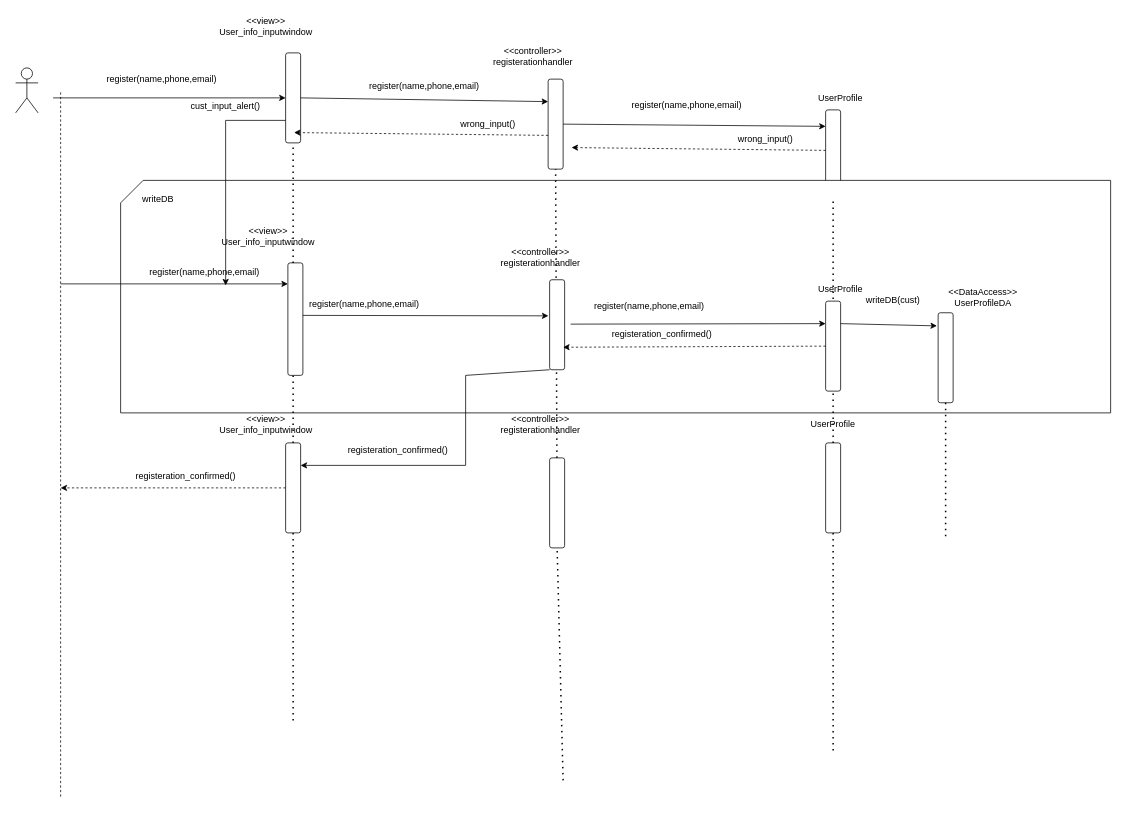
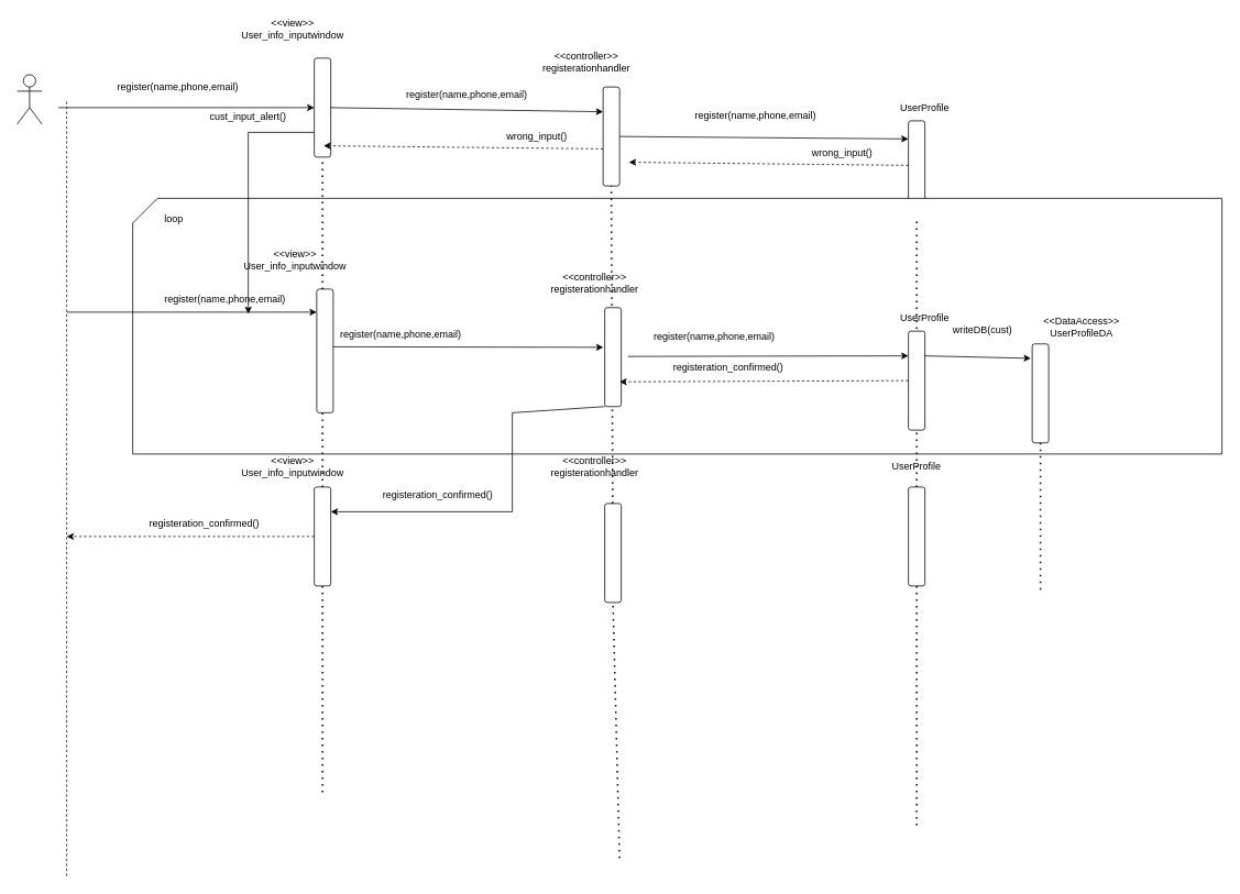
  <mxCell id="0" />
  <mxCell id="1" parent="0" />
  <mxCell id="2" value="" style="shape=umlActor;verticalLabelPosition=bottom;verticalAlign=top;html=1;outlineConnect=0;" parent="1" vertex="1"><mxGeometry x="20" y="90" width="30" height="60" as="geometry" /></mxCell>
  <mxCell id="3" value="" style="endArrow=none;dashed=1;html=1;rounded=0;" parent="1" edge="1"><mxGeometry width="50" height="50" relative="1" as="geometry"><mxPoint x="80" y="1061.667" as="sourcePoint" /><mxPoint x="80" y="120" as="targetPoint" /></mxGeometry></mxCell>
  <mxCell id="4" value="" style="endArrow=classic;html=1;rounded=0;" parent="1" target="5" edge="1"><mxGeometry width="50" height="50" relative="1" as="geometry"><mxPoint x="70" y="130" as="sourcePoint" /><mxPoint x="220" y="130" as="targetPoint" /></mxGeometry></mxCell>
  <mxCell id="5" value="" style="rounded=1;whiteSpace=wrap;html=1;direction=south;" parent="1" vertex="1"><mxGeometry x="380" y="70" width="20" height="120" as="geometry" /></mxCell>
  <mxCell id="6" value="&amp;lt;&amp;lt;view&amp;gt;&amp;gt;&lt;div&gt;User_info_inputwindow&lt;/div&gt;" style="text;html=1;align=center;verticalAlign=middle;whiteSpace=wrap;rounded=0;" parent="1" vertex="1"><mxGeometry x="324" y="20" width="60" height="30" as="geometry" /></mxCell>
  <mxCell id="7" value="" style="rounded=1;whiteSpace=wrap;html=1;direction=south;" parent="1" vertex="1"><mxGeometry x="730" y="105" width="20" height="120" as="geometry" /></mxCell>
  <mxCell id="8" value="" style="endArrow=classic;html=1;rounded=0;exitX=0.5;exitY=0;exitDx=0;exitDy=0;entryX=0.25;entryY=1;entryDx=0;entryDy=0;" parent="1" source="5" target="7" edge="1"><mxGeometry width="50" height="50" relative="1" as="geometry"><mxPoint x="470" y="130" as="sourcePoint" /><mxPoint x="730" y="130" as="targetPoint" /></mxGeometry></mxCell>
  <mxCell id="9" value="&amp;lt;&amp;lt;controller&amp;gt;&amp;gt;&lt;div&gt;registerationhandler&lt;/div&gt;" style="text;html=1;align=center;verticalAlign=middle;whiteSpace=wrap;rounded=0;" parent="1" vertex="1"><mxGeometry x="680" y="60" width="60" height="30" as="geometry" /></mxCell>
  <mxCell id="10" value="" style="endArrow=classic;html=1;rounded=0;exitX=0.5;exitY=0;exitDx=0;exitDy=0;entryX=0.183;entryY=1;entryDx=0;entryDy=0;entryPerimeter=0;" parent="1" source="7" target="11" edge="1"><mxGeometry width="50" height="50" relative="1" as="geometry"><mxPoint x="624" y="160" as="sourcePoint" /><mxPoint x="784" y="220" as="targetPoint" /></mxGeometry></mxCell>
  <mxCell id="11" value="" style="rounded=1;whiteSpace=wrap;html=1;direction=south;" parent="1" vertex="1"><mxGeometry x="1100" y="146" width="20" height="120" as="geometry" /></mxCell>
  <mxCell id="12" value="UserProfile" style="text;html=1;align=center;verticalAlign=middle;whiteSpace=wrap;rounded=0;" parent="1" vertex="1"><mxGeometry x="1090" y="115" width="60" height="30" as="geometry" /></mxCell>
  <mxCell id="13" value="register(name,phone,email)" style="text;html=1;align=center;verticalAlign=middle;whiteSpace=wrap;rounded=0;" parent="1" vertex="1"><mxGeometry x="160" y="70" width="110" height="70" as="geometry" /></mxCell>
  <mxCell id="14" value="register(name,phone,email)" style="text;html=1;align=center;verticalAlign=middle;whiteSpace=wrap;rounded=0;" parent="1" vertex="1"><mxGeometry x="510" y="80" width="110" height="70" as="geometry" /></mxCell>
  <mxCell id="15" value="register(name,phone,email)" style="text;html=1;align=center;verticalAlign=middle;whiteSpace=wrap;rounded=0;" parent="1" vertex="1"><mxGeometry x="860" y="105" width="110" height="70" as="geometry" /></mxCell>
  <mxCell id="16" value="" style="shape=card;whiteSpace=wrap;html=1;" parent="1" vertex="1"><mxGeometry x="160" y="240" width="1320" height="310" as="geometry" /></mxCell>
  <mxCell id="17" value="" style="endArrow=none;dashed=1;html=1;dashPattern=1 3;strokeWidth=2;rounded=0;entryX=1;entryY=0.5;entryDx=0;entryDy=0;" parent="1" source="37" target="5" edge="1"><mxGeometry width="50" height="50" relative="1" as="geometry"><mxPoint x="390" y="960" as="sourcePoint" /><mxPoint x="590" y="430" as="targetPoint" /></mxGeometry></mxCell>
  <mxCell id="18" value="" style="endArrow=none;dashed=1;html=1;dashPattern=1 3;strokeWidth=2;rounded=0;entryX=1;entryY=0.5;entryDx=0;entryDy=0;" parent="1" source="33" edge="1"><mxGeometry width="50" height="50" relative="1" as="geometry"><mxPoint x="750" y="1040" as="sourcePoint" /><mxPoint x="740" y="225" as="targetPoint" /></mxGeometry></mxCell>
  <mxCell id="19" value="" style="endArrow=none;dashed=1;html=1;dashPattern=1 3;strokeWidth=2;rounded=0;entryX=1;entryY=0.5;entryDx=0;entryDy=0;" parent="1" source="35" target="11" edge="1"><mxGeometry width="50" height="50" relative="1" as="geometry"><mxPoint x="1110" y="1000" as="sourcePoint" /><mxPoint x="870" y="620" as="targetPoint" /></mxGeometry></mxCell>
  <mxCell id="20" value="" style="rounded=1;whiteSpace=wrap;html=1;direction=south;" parent="1" vertex="1"><mxGeometry x="383" y="350" width="20" height="150" as="geometry" /></mxCell>
  <mxCell id="21" value="&amp;lt;&amp;lt;view&amp;gt;&amp;gt;&lt;div&gt;User_info_inputwindow&lt;/div&gt;" style="text;html=1;align=center;verticalAlign=middle;whiteSpace=wrap;rounded=0;" parent="1" vertex="1"><mxGeometry x="327" y="300" width="60" height="30" as="geometry" /></mxCell>
  <mxCell id="22" value="&amp;lt;&amp;lt;controller&amp;gt;&amp;gt;&lt;div&gt;registerationhandler&lt;/div&gt;" style="text;html=1;align=center;verticalAlign=middle;whiteSpace=wrap;rounded=0;" parent="1" vertex="1"><mxGeometry x="690" y="327.5" width="60" height="30" as="geometry" /></mxCell>
  <mxCell id="23" value="" style="rounded=1;whiteSpace=wrap;html=1;direction=south;" parent="1" vertex="1"><mxGeometry x="732" y="372.5" width="20" height="120" as="geometry" /></mxCell>
  <mxCell id="24" value="&amp;lt;&amp;lt;controller&amp;gt;&amp;gt;&lt;div&gt;registerationhandler&lt;/div&gt;" style="text;html=1;align=center;verticalAlign=middle;whiteSpace=wrap;rounded=0;" parent="1" vertex="1"><mxGeometry x="690" y="550" width="60" height="30" as="geometry" /></mxCell>
  <mxCell id="25" value="" style="rounded=1;whiteSpace=wrap;html=1;direction=south;" parent="1" vertex="1"><mxGeometry x="1100" y="401" width="20" height="120" as="geometry" /></mxCell>
  <mxCell id="26" value="UserProfile" style="text;html=1;align=center;verticalAlign=middle;whiteSpace=wrap;rounded=0;" parent="1" vertex="1"><mxGeometry x="1090" y="370" width="60" height="30" as="geometry" /></mxCell>
  <mxCell id="27" value="UserProfile" style="text;html=1;align=center;verticalAlign=middle;whiteSpace=wrap;rounded=0;" parent="1" vertex="1"><mxGeometry x="1080" y="550" width="60" height="30" as="geometry" /></mxCell>
  <mxCell id="28" value="" style="endArrow=classic;html=1;rounded=0;entryX=0.25;entryY=1;entryDx=0;entryDy=0;" parent="1" edge="1"><mxGeometry width="50" height="50" relative="1" as="geometry"><mxPoint x="80" y="378" as="sourcePoint" /><mxPoint x="383" y="378" as="targetPoint" /></mxGeometry></mxCell>
  <mxCell id="29" value="" style="endArrow=classic;html=1;rounded=0;entryX=0.401;entryY=1.083;entryDx=0;entryDy=0;entryPerimeter=0;" parent="1" target="23" edge="1"><mxGeometry width="50" height="50" relative="1" as="geometry"><mxPoint x="403" y="420" as="sourcePoint" /><mxPoint x="706" y="420" as="targetPoint" /></mxGeometry></mxCell>
  <mxCell id="30" value="" style="endArrow=classic;html=1;rounded=0;entryX=0.25;entryY=1;entryDx=0;entryDy=0;" parent="1" target="25" edge="1"><mxGeometry width="50" height="50" relative="1" as="geometry"><mxPoint x="760" y="431.67" as="sourcePoint" /><mxPoint x="1095" y="432.67" as="targetPoint" /></mxGeometry></mxCell>
- <mxCell id="31" value="writeDB" style="text;html=1;align=center;verticalAlign=middle;whiteSpace=wrap;rounded=0;" parent="1" vertex="1"><mxGeometry x="180" y="250" width="60" height="30" as="geometry" /></mxCell>
+ <mxCell id="31" value="loop" style="text;html=1;align=center;verticalAlign=middle;whiteSpace=wrap;rounded=0;" parent="1" vertex="1"><mxGeometry x="180" y="250" width="60" height="30" as="geometry" /></mxCell>
  <mxCell id="32" value="" style="endArrow=none;dashed=1;html=1;dashPattern=1 3;strokeWidth=2;rounded=0;entryX=1;entryY=0.5;entryDx=0;entryDy=0;" parent="1" target="33" edge="1"><mxGeometry width="50" height="50" relative="1" as="geometry"><mxPoint x="750" y="1040" as="sourcePoint" /><mxPoint x="740" y="225" as="targetPoint" /></mxGeometry></mxCell>
  <mxCell id="33" value="" style="rounded=1;whiteSpace=wrap;html=1;direction=south;" parent="1" vertex="1"><mxGeometry x="732" y="610" width="20" height="120" as="geometry" /></mxCell>
  <mxCell id="34" value="" style="endArrow=none;dashed=1;html=1;dashPattern=1 3;strokeWidth=2;rounded=0;entryX=1;entryY=0.5;entryDx=0;entryDy=0;" parent="1" target="35" edge="1"><mxGeometry width="50" height="50" relative="1" as="geometry"><mxPoint x="1110" y="1000" as="sourcePoint" /><mxPoint x="1110" y="266" as="targetPoint" /></mxGeometry></mxCell>
  <mxCell id="35" value="" style="rounded=1;whiteSpace=wrap;html=1;direction=south;" parent="1" vertex="1"><mxGeometry x="1100" y="590" width="20" height="120" as="geometry" /></mxCell>
  <mxCell id="36" value="" style="endArrow=none;dashed=1;html=1;dashPattern=1 3;strokeWidth=2;rounded=0;entryX=1;entryY=0.5;entryDx=0;entryDy=0;" parent="1" target="37" edge="1"><mxGeometry width="50" height="50" relative="1" as="geometry"><mxPoint x="390" y="960" as="sourcePoint" /><mxPoint x="390" y="190" as="targetPoint" /></mxGeometry></mxCell>
  <mxCell id="37" value="" style="rounded=1;whiteSpace=wrap;html=1;direction=south;" parent="1" vertex="1"><mxGeometry x="380" y="590" width="20" height="120" as="geometry" /></mxCell>
  <mxCell id="38" value="&amp;lt;&amp;lt;view&amp;gt;&amp;gt;&lt;div&gt;User_info_inputwindow&lt;/div&gt;" style="text;html=1;align=center;verticalAlign=middle;whiteSpace=wrap;rounded=0;" parent="1" vertex="1"><mxGeometry x="324" y="550" width="60" height="30" as="geometry" /></mxCell>
  <mxCell id="39" value="register(name,phone,email)" style="text;html=1;align=center;verticalAlign=middle;whiteSpace=wrap;rounded=0;" parent="1" vertex="1"><mxGeometry x="217" y="327.5" width="110" height="70" as="geometry" /></mxCell>
  <mxCell id="40" value="register(name,phone,email)" style="text;html=1;align=center;verticalAlign=middle;whiteSpace=wrap;rounded=0;" parent="1" vertex="1"><mxGeometry x="430" y="370" width="110" height="70" as="geometry" /></mxCell>
  <mxCell id="41" value="registeration_confirmed()" style="text;html=1;align=center;verticalAlign=middle;whiteSpace=wrap;rounded=0;" parent="1" vertex="1"><mxGeometry x="827" y="410" width="110" height="70" as="geometry" /></mxCell>
  <mxCell id="42" value="" style="endArrow=classic;html=1;rounded=0;exitX=1;exitY=1;exitDx=0;exitDy=0;entryX=0.25;entryY=0;entryDx=0;entryDy=0;" parent="1" source="23" target="37" edge="1"><mxGeometry width="50" height="50" relative="1" as="geometry"><mxPoint x="790" y="470" as="sourcePoint" /><mxPoint x="460" y="640" as="targetPoint" /><Array as="points"><mxPoint x="620" y="500" /><mxPoint x="620" y="620" /></Array></mxGeometry></mxCell>
  <mxCell id="43" value="" style="html=1;labelBackgroundColor=#ffffff;startArrow=none;startFill=0;startSize=6;endArrow=classic;endFill=1;endSize=6;jettySize=auto;orthogonalLoop=1;strokeWidth=1;dashed=1;fontSize=14;rounded=0;exitX=0.5;exitY=1;exitDx=0;exitDy=0;entryX=0.75;entryY=0;entryDx=0;entryDy=0;" parent="1" source="25" edge="1"><mxGeometry width="60" height="60" relative="1" as="geometry"><mxPoint x="1079" y="462.5" as="sourcePoint" /><mxPoint x="750" y="462.5" as="targetPoint" /></mxGeometry></mxCell>
  <mxCell id="44" value="" style="html=1;labelBackgroundColor=#ffffff;startArrow=none;startFill=0;startSize=6;endArrow=classic;endFill=1;endSize=6;jettySize=auto;orthogonalLoop=1;strokeWidth=1;dashed=1;fontSize=14;rounded=0;exitX=0.5;exitY=1;exitDx=0;exitDy=0;" parent="1" source="37" edge="1"><mxGeometry width="60" height="60" relative="1" as="geometry"><mxPoint x="790" y="440" as="sourcePoint" /><mxPoint x="80" y="650" as="targetPoint" /></mxGeometry></mxCell>
  <mxCell id="45" value="registeration_confirmed()" style="text;html=1;align=center;verticalAlign=middle;whiteSpace=wrap;rounded=0;" parent="1" vertex="1"><mxGeometry x="217" y="620" width="60" height="30" as="geometry" /></mxCell>
  <mxCell id="46" value="register(name,phone,email)" style="text;html=1;align=center;verticalAlign=middle;whiteSpace=wrap;rounded=0;" parent="1" vertex="1"><mxGeometry x="810" y="372.5" width="110" height="70" as="geometry" /></mxCell>
  <mxCell id="47" value="" style="rounded=1;whiteSpace=wrap;html=1;direction=south;" vertex="1" parent="1"><mxGeometry x="1250" y="416.5" width="20" height="120" as="geometry" /></mxCell>
  <mxCell id="48" value="&amp;lt;&amp;lt;DataAccess&amp;gt;&amp;gt;&lt;div&gt;UserProfileDA&lt;/div&gt;" style="text;html=1;align=center;verticalAlign=middle;whiteSpace=wrap;rounded=0;" vertex="1" parent="1"><mxGeometry x="1280" y="380.5" width="60" height="30" as="geometry" /></mxCell>
  <mxCell id="49" value="" style="html=1;labelBackgroundColor=#ffffff;startArrow=none;startFill=0;startSize=6;endArrow=classic;endFill=1;endSize=6;jettySize=auto;orthogonalLoop=1;strokeWidth=1;dashed=1;fontSize=14;rounded=0;entryX=0.873;entryY=-0.064;entryDx=0;entryDy=0;entryPerimeter=0;" edge="1" parent="1"><mxGeometry width="60" height="60" relative="1" as="geometry"><mxPoint x="730" y="180" as="sourcePoint" /><mxPoint x="391.28" y="176.26" as="targetPoint" /></mxGeometry></mxCell>
  <mxCell id="50" value="wrong_input()" style="text;html=1;align=center;verticalAlign=middle;whiteSpace=wrap;rounded=0;" vertex="1" parent="1"><mxGeometry x="620" y="150" width="60" height="30" as="geometry" /></mxCell>
  <mxCell id="51" value="wrong_input()" style="text;html=1;align=center;verticalAlign=middle;whiteSpace=wrap;rounded=0;" vertex="1" parent="1"><mxGeometry x="990" y="170" width="60" height="30" as="geometry" /></mxCell>
  <mxCell id="52" value="" style="html=1;labelBackgroundColor=#ffffff;startArrow=none;startFill=0;startSize=6;endArrow=classic;endFill=1;endSize=6;jettySize=auto;orthogonalLoop=1;strokeWidth=1;dashed=1;fontSize=14;rounded=0;entryX=0.873;entryY=-0.064;entryDx=0;entryDy=0;entryPerimeter=0;" edge="1" parent="1"><mxGeometry width="60" height="60" relative="1" as="geometry"><mxPoint x="1100" y="200" as="sourcePoint" /><mxPoint x="761.28" y="196.26" as="targetPoint" /></mxGeometry></mxCell>
  <mxCell id="53" value="" style="endArrow=classic;html=1;rounded=0;exitX=0.75;exitY=1;exitDx=0;exitDy=0;entryX=0.755;entryY=0.75;entryDx=0;entryDy=0;entryPerimeter=0;" edge="1" parent="1" source="5" target="39"><mxGeometry width="50" height="50" relative="1" as="geometry"><mxPoint x="780" y="410" as="sourcePoint" /><mxPoint x="830" y="360" as="targetPoint" /><Array as="points"><mxPoint x="300" y="160" /></Array></mxGeometry></mxCell>
  <mxCell id="54" value="cust_input_alert()" style="text;html=1;align=center;verticalAlign=middle;whiteSpace=wrap;rounded=0;" vertex="1" parent="1"><mxGeometry x="270" y="126" width="60" height="30" as="geometry" /></mxCell>
  <mxCell id="55" value="" style="endArrow=classic;html=1;rounded=0;entryX=0.146;entryY=1.079;entryDx=0;entryDy=0;exitX=0.25;exitY=0;exitDx=0;exitDy=0;entryPerimeter=0;" edge="1" parent="1" source="25" target="47"><mxGeometry width="50" height="50" relative="1" as="geometry"><mxPoint x="910" y="450.67" as="sourcePoint" /><mxPoint x="1250" y="450" as="targetPoint" /></mxGeometry></mxCell>
  <mxCell id="56" value="writeDB(cust)" style="text;html=1;align=center;verticalAlign=middle;whiteSpace=wrap;rounded=0;" vertex="1" parent="1"><mxGeometry x="1160" y="385" width="60" height="30" as="geometry" /></mxCell>
  <mxCell id="57" value="" style="endArrow=none;dashed=1;html=1;dashPattern=1 3;strokeWidth=2;rounded=0;" edge="1" parent="1" source="47"><mxGeometry width="50" height="50" relative="1" as="geometry"><mxPoint x="810" y="410" as="sourcePoint" /><mxPoint x="1260" y="720" as="targetPoint" /></mxGeometry></mxCell>
  <mxCell id="58" value="registeration_confirmed()" style="text;html=1;align=center;verticalAlign=middle;whiteSpace=wrap;rounded=0;" vertex="1" parent="1"><mxGeometry x="500" y="585" width="60" height="30" as="geometry" /></mxCell>
